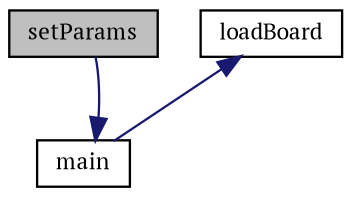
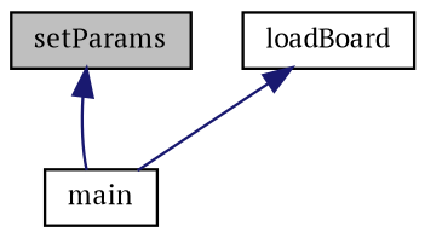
  digraph {
    fontname="PT Serif"
    rankdir=TB
    node [color=black fillcolor=white fontname="PT Serif" fontsize=10 shape=record style=filled]
    edge [color=midnightblue dir=back fontname="PT Serif" fontsize=10 labelfontname=Helvetica labelfontsize=10 style=solid]
    n1 [fillcolor=grey75 fontcolor=black height=0.2 label=setParams width=0.4]
    n2 [height=0.2 label=main width=0.4]
    n3 [height=0.2 label=loadBoard width=0.4]
-   n2 -> n1
+   n1 -> n2
    n3 -> n2
  }
